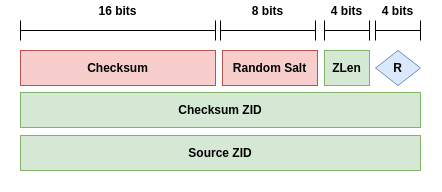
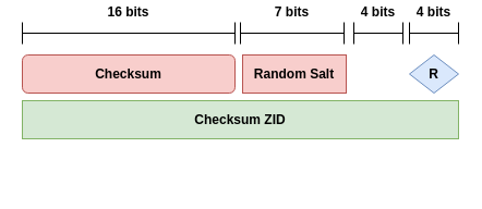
  <mxCell id="0" />
  <mxCell id="1" parent="0" />
- <mxCell id="2" value="Checksum" style="rounded=0;whiteSpace=wrap;html=1;fillColor=#f8cecc;strokeColor=#b85450;fontStyle=1" parent="1" vertex="1"><mxGeometry x="20" y="50" width="195" height="35" as="geometry" /></mxCell>
- <mxCell id="3" value="ZLen" style="rounded=0;whiteSpace=wrap;html=1;fillColor=#d5e8d4;strokeColor=#82b366;fontStyle=1" parent="1" vertex="1"><mxGeometry x="324" y="50" width="45" height="35" as="geometry" /></mxCell>
+ <mxCell id="2" value="Checksum" style="whiteSpace=wrap;html=1;fillColor=#f8cecc;strokeColor=#b85450;fontStyle=1;rounded=1;" parent="1" vertex="1"><mxGeometry x="20" y="50" width="195" height="35" as="geometry" /></mxCell>
  <mxCell id="4" value="Checksum ZID" style="rounded=0;whiteSpace=wrap;html=1;fillColor=#d5e8d4;strokeColor=#82b366;fontStyle=1" parent="1" vertex="1"><mxGeometry x="20" y="92" width="400" height="35" as="geometry" /></mxCell>
- <mxCell id="5" value="Source ZID" style="rounded=0;whiteSpace=wrap;html=1;fillColor=#d5e8d4;strokeColor=#82b366;fontStyle=1" parent="1" vertex="1"><mxGeometry x="20" y="135" width="400" height="35" as="geometry" /></mxCell>
  <mxCell id="6" value="4 bits" style="shape=crossbar;whiteSpace=wrap;html=1;rounded=1;verticalAlign=bottom;labelPosition=center;verticalLabelPosition=top;align=center;fontStyle=1" parent="1" vertex="1"><mxGeometry x="324" y="20" width="45" height="20" as="geometry" /></mxCell>
- <mxCell id="7" value="8 bits" style="shape=crossbar;whiteSpace=wrap;html=1;rounded=1;verticalAlign=bottom;labelPosition=center;verticalLabelPosition=top;align=center;fontStyle=1" parent="1" vertex="1"><mxGeometry x="220" y="20" width="95" height="20" as="geometry" /></mxCell>
+ <mxCell id="7" value="7 bits" style="shape=crossbar;whiteSpace=wrap;html=1;rounded=1;verticalAlign=bottom;labelPosition=center;verticalLabelPosition=top;align=center;fontStyle=1" parent="1" vertex="1"><mxGeometry x="220" y="20" width="95" height="20" as="geometry" /></mxCell>
  <mxCell id="8" value="16 bits" style="shape=crossbar;whiteSpace=wrap;html=1;rounded=1;verticalAlign=bottom;labelPosition=center;verticalLabelPosition=top;align=center;fontStyle=1" parent="1" vertex="1"><mxGeometry x="20" y="20" width="195" height="20" as="geometry" /></mxCell>
  <mxCell id="9" value="Random Salt" style="rounded=0;whiteSpace=wrap;html=1;fillColor=#f8cecc;strokeColor=#b85450;fontStyle=1" parent="1" vertex="1"><mxGeometry x="222" y="50" width="95" height="35" as="geometry" /></mxCell>
  <mxCell id="10" value="4 bits" style="shape=crossbar;whiteSpace=wrap;html=1;rounded=1;verticalAlign=bottom;labelPosition=center;verticalLabelPosition=top;align=center;fontStyle=1" parent="1" vertex="1"><mxGeometry x="375" y="20" width="45" height="20" as="geometry" /></mxCell>
  <mxCell id="11" value="R" style="rhombus;whiteSpace=wrap;html=1;fillColor=#dae8fc;strokeColor=#6c8ebf;fontStyle=1;" vertex="1" parent="1"><mxGeometry x="375" y="50" width="45" height="35" as="geometry" /></mxCell>
